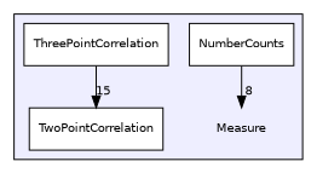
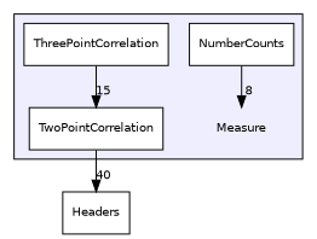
  digraph {
    compound=true
    node [fontname=Helvetica fontsize=10 shape=box color=black fillcolor=white style=filled]
    edge [labeldistance=1.5 labelfontname=Helvetica labelfontsize=10]
    n1 [label=Measure shape=plaintext color="" fillcolor="" style=""]
    n2 [label=NumberCounts]
    n3 [label=ThreePointCorrelation]
    n4 [label=TwoPointCorrelation]
+   n5 [label=Headers color="" fillcolor="" style=""]
    subgraph cluster_1 {
      bgcolor="#eeeeff"
      pencolor=black
      n1
      n2
      n3
      n4
    }
    n2 -> n1 [headlabel=8]
    n3 -> n4 [headlabel=15]
+   n4 -> n5 [headlabel=40]
  }
